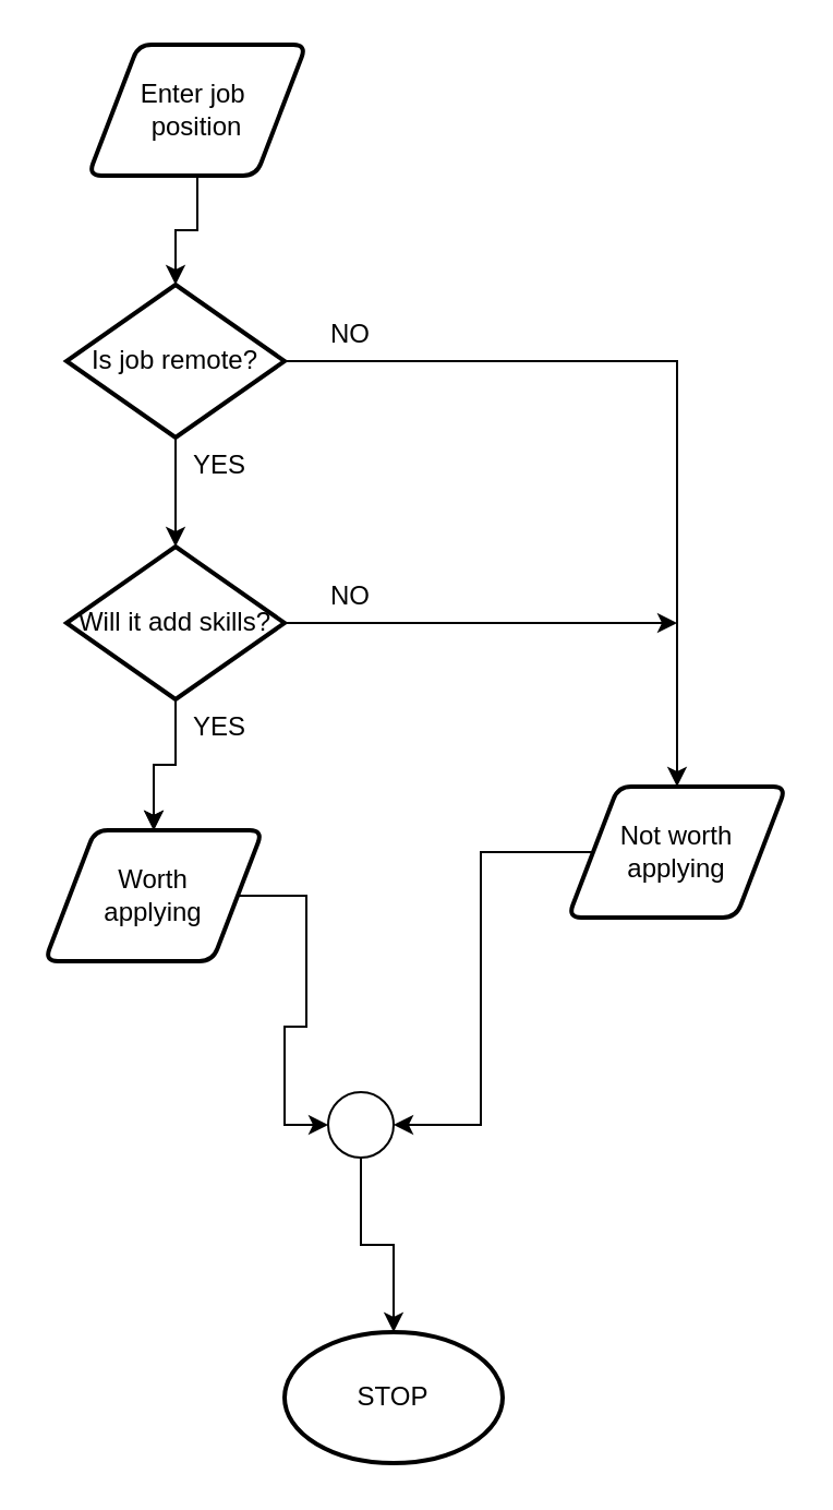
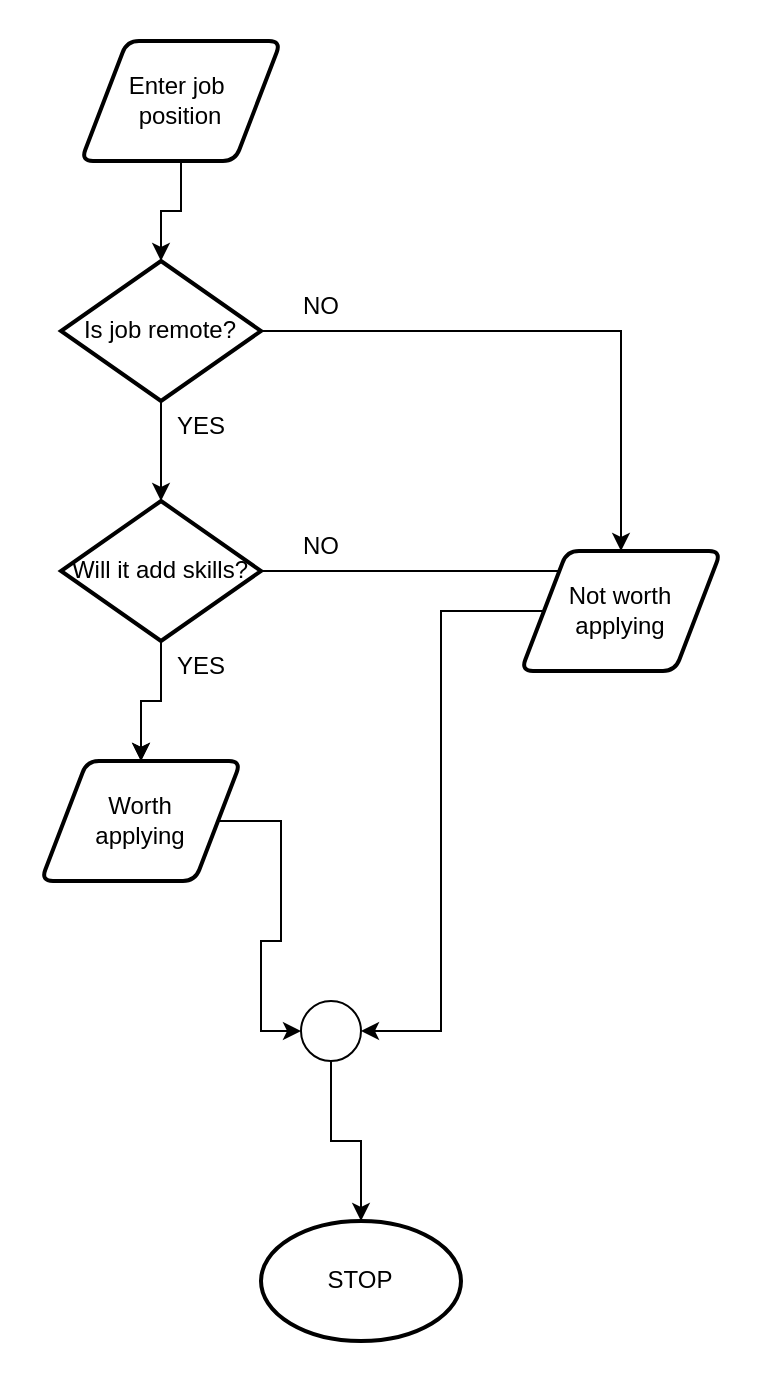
  <mxCell id="0" />
  <mxCell id="1" parent="0" />
  <mxCell id="2" style="edgeStyle=orthogonalEdgeStyle;rounded=0;orthogonalLoop=1;jettySize=auto;html=1;entryX=0.5;entryY=0;entryDx=0;entryDy=0;entryPerimeter=0;" edge="1" parent="1" source="3" target="6"><mxGeometry relative="1" as="geometry" /></mxCell>
  <mxCell id="3" value="Enter job&amp;nbsp;&lt;br&gt;position" style="shape=parallelogram;html=1;strokeWidth=2;perimeter=parallelogramPerimeter;whiteSpace=wrap;rounded=1;arcSize=12;size=0.23;" vertex="1" parent="1"><mxGeometry x="40" y="20" width="100" height="60" as="geometry" /></mxCell>
  <mxCell id="4" style="edgeStyle=orthogonalEdgeStyle;rounded=0;orthogonalLoop=1;jettySize=auto;html=1;entryX=0.5;entryY=0;entryDx=0;entryDy=0;entryPerimeter=0;" edge="1" parent="1" source="6" target="10"><mxGeometry relative="1" as="geometry" /></mxCell>
  <mxCell id="5" style="edgeStyle=orthogonalEdgeStyle;rounded=0;orthogonalLoop=1;jettySize=auto;html=1;" edge="1" parent="1" source="6" target="12"><mxGeometry relative="1" as="geometry" /></mxCell>
  <mxCell id="6" value="Is job remote?" style="strokeWidth=2;html=1;shape=mxgraph.flowchart.decision;whiteSpace=wrap;" vertex="1" parent="1"><mxGeometry x="30" y="130" width="100" height="70" as="geometry" /></mxCell>
  <mxCell id="7" style="edgeStyle=orthogonalEdgeStyle;rounded=0;orthogonalLoop=1;jettySize=auto;html=1;" edge="1" parent="1" source="10" target="14"><mxGeometry relative="1" as="geometry" /></mxCell>
  <mxCell id="8" style="edgeStyle=orthogonalEdgeStyle;rounded=0;orthogonalLoop=1;jettySize=auto;html=1;" edge="1" parent="1" source="10"><mxGeometry relative="1" as="geometry"><mxPoint x="310" y="285" as="targetPoint" /></mxGeometry></mxCell>
  <mxCell id="9" value="" style="edgeStyle=orthogonalEdgeStyle;rounded=0;orthogonalLoop=1;jettySize=auto;html=1;" edge="1" parent="1" source="10" target="14"><mxGeometry relative="1" as="geometry" /></mxCell>
  <mxCell id="10" value="Will it add skills?" style="strokeWidth=2;html=1;shape=mxgraph.flowchart.decision;whiteSpace=wrap;" vertex="1" parent="1"><mxGeometry x="30" y="250" width="100" height="70" as="geometry" /></mxCell>
  <mxCell id="11" style="edgeStyle=orthogonalEdgeStyle;rounded=0;orthogonalLoop=1;jettySize=auto;html=1;entryX=1;entryY=0.5;entryDx=0;entryDy=0;entryPerimeter=0;" edge="1" parent="1" source="12" target="20"><mxGeometry relative="1" as="geometry" /></mxCell>
- <mxCell id="12" value="Not worth applying" style="shape=parallelogram;html=1;strokeWidth=2;perimeter=parallelogramPerimeter;whiteSpace=wrap;rounded=1;arcSize=12;size=0.23;" vertex="1" parent="1"><mxGeometry x="260" y="360" width="100" height="60" as="geometry" /></mxCell>
+ <mxCell id="12" value="Not worth applying" style="shape=parallelogram;html=1;strokeWidth=2;perimeter=parallelogramPerimeter;whiteSpace=wrap;rounded=1;arcSize=12;size=0.23;" vertex="1" parent="1"><mxGeometry x="260" y="275" width="100" height="60" as="geometry" /></mxCell>
  <mxCell id="13" style="edgeStyle=orthogonalEdgeStyle;rounded=0;orthogonalLoop=1;jettySize=auto;html=1;entryX=0;entryY=0.5;entryDx=0;entryDy=0;entryPerimeter=0;" edge="1" parent="1" source="14" target="20"><mxGeometry relative="1" as="geometry" /></mxCell>
  <mxCell id="14" value="Worth &lt;br&gt;applying" style="shape=parallelogram;html=1;strokeWidth=2;perimeter=parallelogramPerimeter;whiteSpace=wrap;rounded=1;arcSize=12;size=0.23;" vertex="1" parent="1"><mxGeometry x="20" y="380" width="100" height="60" as="geometry" /></mxCell>
  <mxCell id="15" value="NO" style="text;html=1;align=center;verticalAlign=middle;resizable=0;points=[];autosize=1;strokeColor=none;fillColor=none;" vertex="1" parent="1"><mxGeometry x="140" y="138" width="40" height="30" as="geometry" /></mxCell>
  <mxCell id="16" value="NO" style="text;html=1;align=center;verticalAlign=middle;resizable=0;points=[];autosize=1;strokeColor=none;fillColor=none;" vertex="1" parent="1"><mxGeometry x="140" y="258" width="40" height="30" as="geometry" /></mxCell>
  <mxCell id="17" value="YES" style="text;html=1;align=center;verticalAlign=middle;resizable=0;points=[];autosize=1;strokeColor=none;fillColor=none;" vertex="1" parent="1"><mxGeometry x="75" y="198" width="50" height="30" as="geometry" /></mxCell>
  <mxCell id="18" value="YES" style="text;html=1;align=center;verticalAlign=middle;resizable=0;points=[];autosize=1;strokeColor=none;fillColor=none;" vertex="1" parent="1"><mxGeometry x="75" y="318" width="50" height="30" as="geometry" /></mxCell>
  <mxCell id="19" style="edgeStyle=orthogonalEdgeStyle;rounded=0;orthogonalLoop=1;jettySize=auto;html=1;entryX=0.5;entryY=0;entryDx=0;entryDy=0;entryPerimeter=0;" edge="1" parent="1" source="20" target="21"><mxGeometry relative="1" as="geometry" /></mxCell>
  <mxCell id="20" value="" style="verticalLabelPosition=bottom;verticalAlign=top;html=1;shape=mxgraph.flowchart.on-page_reference;" vertex="1" parent="1"><mxGeometry x="150" y="500" width="30" height="30" as="geometry" /></mxCell>
  <mxCell id="21" value="STOP" style="strokeWidth=2;html=1;shape=mxgraph.flowchart.start_1;whiteSpace=wrap;" vertex="1" parent="1"><mxGeometry x="130" y="610" width="100" height="60" as="geometry" /></mxCell>
